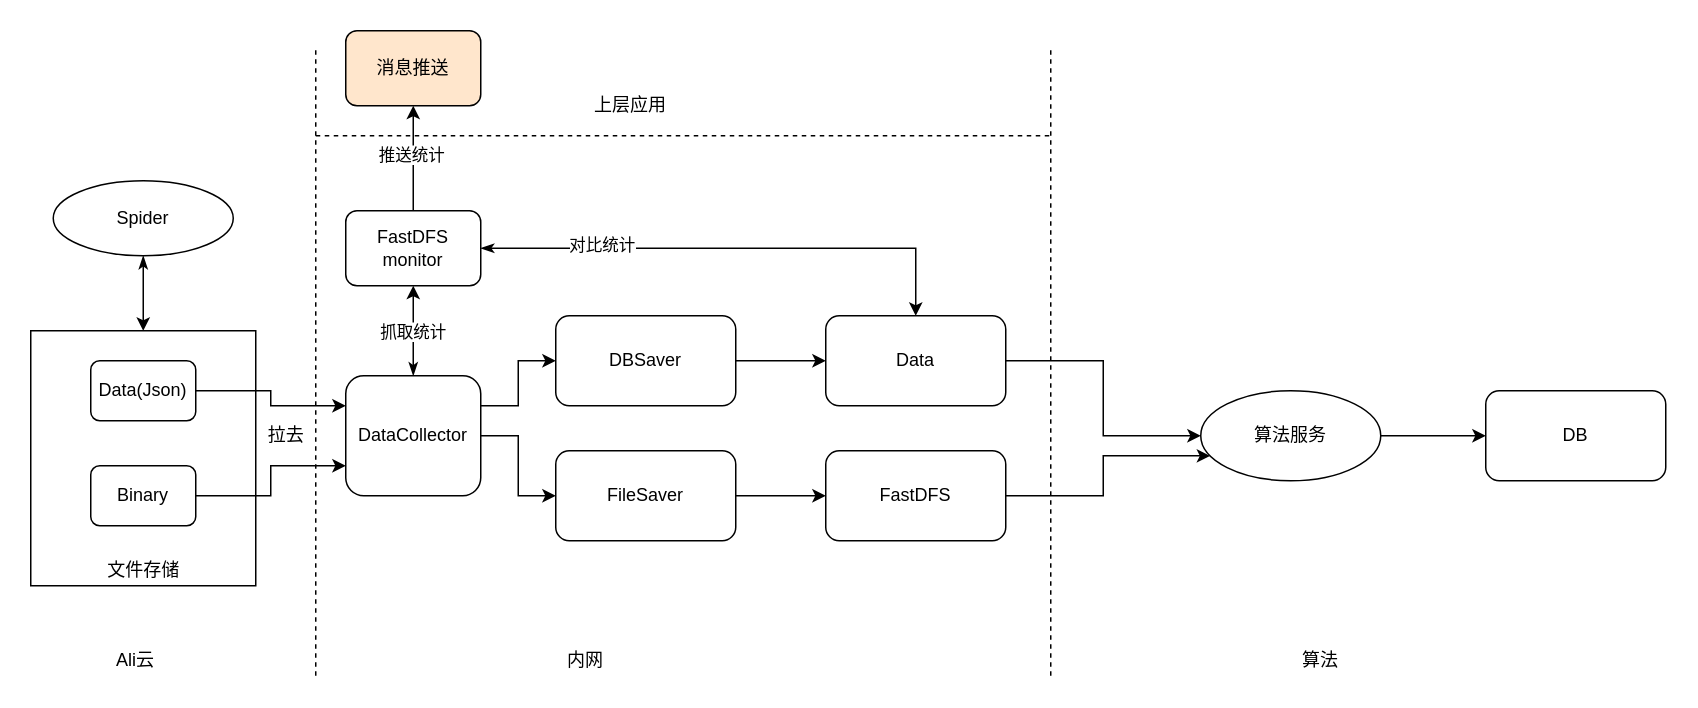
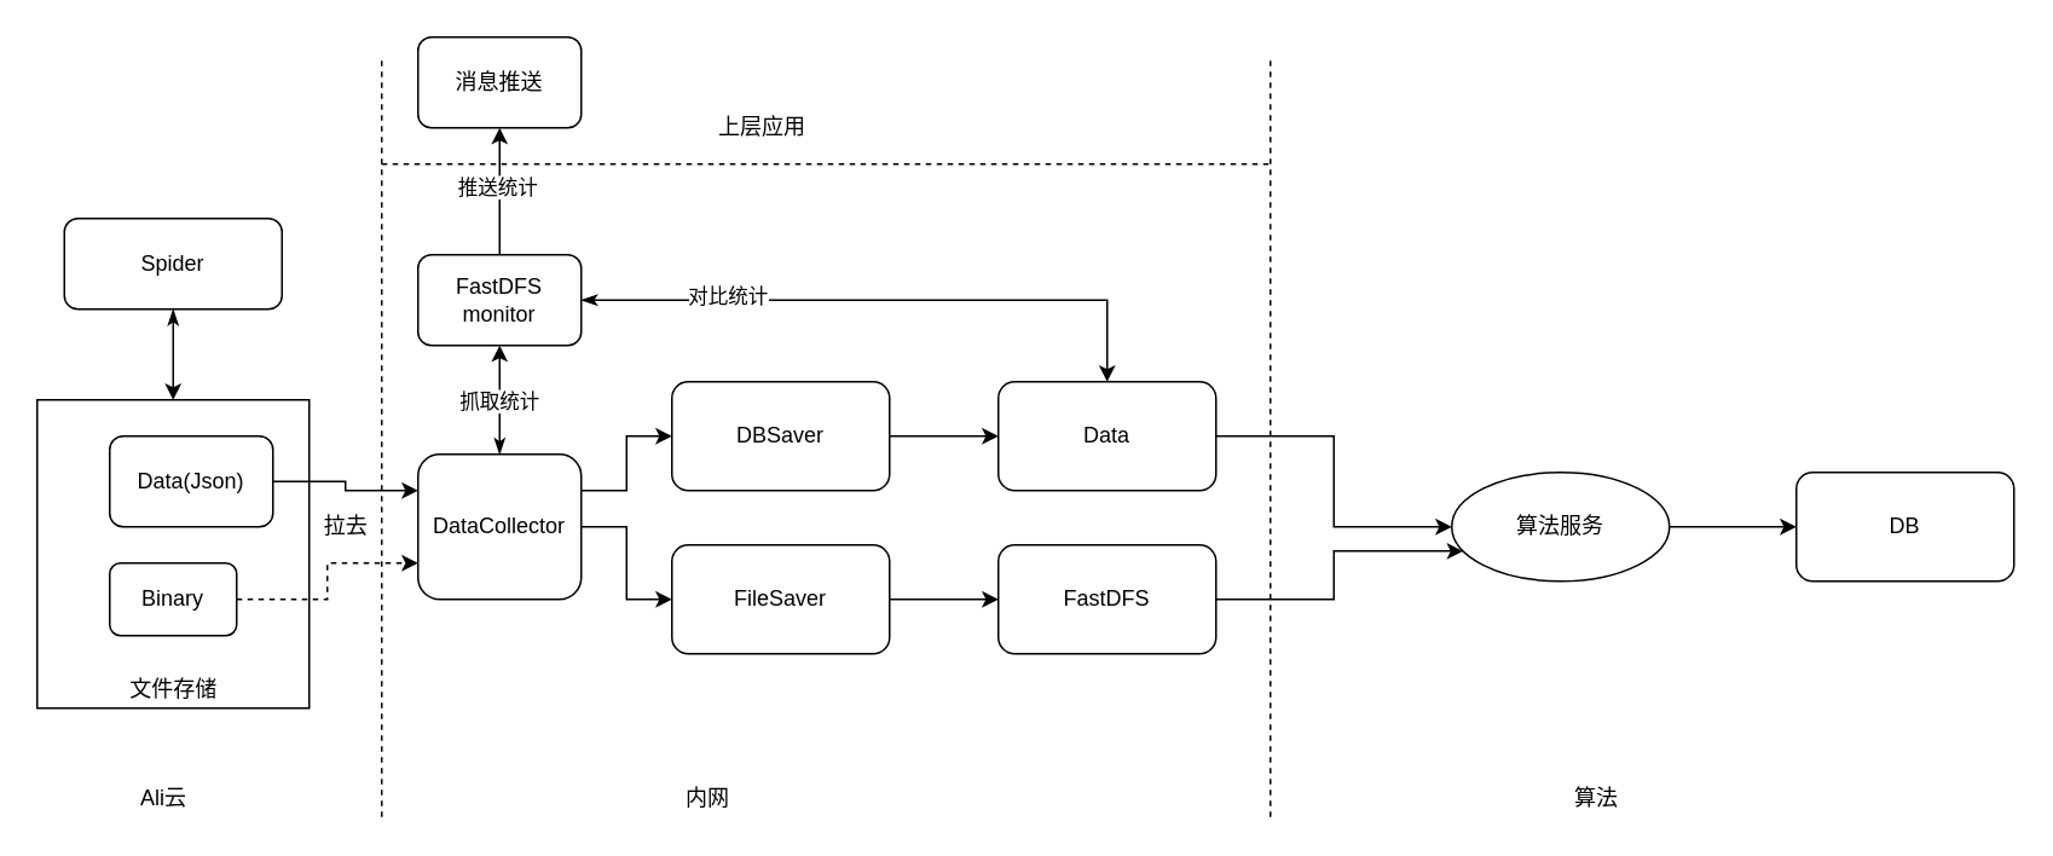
  <mxCell id="0" />
  <mxCell id="1" parent="0" />
  <mxCell id="2" value="" style="rounded=0;whiteSpace=wrap;html=1;" parent="1" vertex="1"><mxGeometry x="20" y="220" width="150" height="170" as="geometry" /></mxCell>
  <mxCell id="3" style="edgeStyle=orthogonalEdgeStyle;rounded=0;orthogonalLoop=1;jettySize=auto;html=1;entryX=0.5;entryY=0;entryDx=0;entryDy=0;startArrow=classicThin;startFill=1;" parent="1" source="4" target="2" edge="1"><mxGeometry relative="1" as="geometry" /></mxCell>
- <mxCell id="4" value="Spider" style="ellipse;whiteSpace=wrap;html=1;" parent="1" vertex="1"><mxGeometry x="35" y="120" width="120" height="50" as="geometry" /></mxCell>
+ <mxCell id="4" value="Spider" style="rounded=1;whiteSpace=wrap;html=1;" parent="1" vertex="1"><mxGeometry x="35" y="120" width="120" height="50" as="geometry" /></mxCell>
  <mxCell id="5" value="" style="endArrow=none;dashed=1;html=1;" parent="1" edge="1"><mxGeometry width="50" height="50" relative="1" as="geometry"><mxPoint x="210" y="450" as="sourcePoint" /><mxPoint x="210" y="30" as="targetPoint" /></mxGeometry></mxCell>
  <mxCell id="6" style="edgeStyle=orthogonalEdgeStyle;rounded=0;orthogonalLoop=1;jettySize=auto;html=1;entryX=0;entryY=0.25;entryDx=0;entryDy=0;" parent="1" source="7" target="18" edge="1"><mxGeometry relative="1" as="geometry" /></mxCell>
- <mxCell id="7" value="Data(Json)" style="rounded=1;whiteSpace=wrap;html=1;" parent="1" vertex="1"><mxGeometry x="60" y="240" width="70" height="40" as="geometry" /></mxCell>
- <mxCell id="8" style="edgeStyle=orthogonalEdgeStyle;rounded=0;orthogonalLoop=1;jettySize=auto;html=1;exitX=1;exitY=0.5;exitDx=0;exitDy=0;entryX=0;entryY=0.75;entryDx=0;entryDy=0;" parent="1" source="9" target="18" edge="1"><mxGeometry relative="1" as="geometry" /></mxCell>
+ <mxCell id="7" value="Data(Json)" style="rounded=1;whiteSpace=wrap;html=1;" parent="1" vertex="1"><mxGeometry x="60" y="240" width="90" height="50" as="geometry" /></mxCell>
+ <mxCell id="8" style="edgeStyle=orthogonalEdgeStyle;rounded=0;orthogonalLoop=1;jettySize=auto;html=1;exitX=1;exitY=0.5;exitDx=0;exitDy=0;entryX=0;entryY=0.75;entryDx=0;entryDy=0;dashed=1;" parent="1" source="9" target="18" edge="1"><mxGeometry relative="1" as="geometry" /></mxCell>
  <mxCell id="9" value="Binary" style="rounded=1;whiteSpace=wrap;html=1;" parent="1" vertex="1"><mxGeometry x="60" y="310" width="70" height="40" as="geometry" /></mxCell>
  <mxCell id="10" value="Ali云" style="text;html=1;strokeColor=none;fillColor=none;align=center;verticalAlign=middle;whiteSpace=wrap;rounded=0;" parent="1" vertex="1"><mxGeometry x="70" y="430" width="40" height="20" as="geometry" /></mxCell>
  <mxCell id="11" value="内网" style="text;html=1;strokeColor=none;fillColor=none;align=center;verticalAlign=middle;whiteSpace=wrap;rounded=0;" parent="1" vertex="1"><mxGeometry x="370" y="430" width="40" height="20" as="geometry" /></mxCell>
  <mxCell id="12" style="edgeStyle=orthogonalEdgeStyle;rounded=0;orthogonalLoop=1;jettySize=auto;html=1;exitX=1;exitY=0.5;exitDx=0;exitDy=0;entryX=0;entryY=0.75;entryDx=0;entryDy=0;" edge="1" parent="1" source="13" target="37"><mxGeometry relative="1" as="geometry" /></mxCell>
  <mxCell id="13" value="FastDFS" style="rounded=1;whiteSpace=wrap;html=1;" parent="1" vertex="1"><mxGeometry x="550" y="300" width="120" height="60" as="geometry" /></mxCell>
  <mxCell id="14" style="edgeStyle=orthogonalEdgeStyle;rounded=0;orthogonalLoop=1;jettySize=auto;html=1;exitX=1;exitY=0.25;exitDx=0;exitDy=0;entryX=0;entryY=0.5;entryDx=0;entryDy=0;" parent="1" source="18" target="22" edge="1"><mxGeometry relative="1" as="geometry" /></mxCell>
  <mxCell id="15" style="edgeStyle=orthogonalEdgeStyle;rounded=0;orthogonalLoop=1;jettySize=auto;html=1;" parent="1" source="18" target="24" edge="1"><mxGeometry relative="1" as="geometry" /></mxCell>
  <mxCell id="16" style="edgeStyle=orthogonalEdgeStyle;rounded=0;orthogonalLoop=1;jettySize=auto;html=1;exitX=0.5;exitY=0;exitDx=0;exitDy=0;entryX=0.5;entryY=1;entryDx=0;entryDy=0;startArrow=classicThin;startFill=1;" parent="1" source="18" target="30" edge="1"><mxGeometry relative="1" as="geometry" /></mxCell>
  <mxCell id="17" value="抓取统计" style="edgeLabel;html=1;align=center;verticalAlign=middle;resizable=0;points=[];" parent="16" vertex="1" connectable="0"><mxGeometry y="1" relative="1" as="geometry"><mxPoint as="offset" /></mxGeometry></mxCell>
  <mxCell id="18" value="DataCollector" style="rounded=1;whiteSpace=wrap;html=1;" parent="1" vertex="1"><mxGeometry x="230" y="250" width="90" height="80" as="geometry" /></mxCell>
  <mxCell id="19" style="edgeStyle=orthogonalEdgeStyle;rounded=0;orthogonalLoop=1;jettySize=auto;html=1;exitX=1;exitY=0.5;exitDx=0;exitDy=0;" edge="1" parent="1" source="20" target="37"><mxGeometry relative="1" as="geometry" /></mxCell>
  <mxCell id="20" value="Data" style="rounded=1;whiteSpace=wrap;html=1;" parent="1" vertex="1"><mxGeometry x="550" y="210" width="120" height="60" as="geometry" /></mxCell>
  <mxCell id="21" style="edgeStyle=orthogonalEdgeStyle;rounded=0;orthogonalLoop=1;jettySize=auto;html=1;exitX=1;exitY=0.5;exitDx=0;exitDy=0;" parent="1" source="22" target="20" edge="1"><mxGeometry relative="1" as="geometry" /></mxCell>
  <mxCell id="22" value="DBSaver" style="rounded=1;whiteSpace=wrap;html=1;" parent="1" vertex="1"><mxGeometry x="370" y="210" width="120" height="60" as="geometry" /></mxCell>
  <mxCell id="23" style="edgeStyle=orthogonalEdgeStyle;rounded=0;orthogonalLoop=1;jettySize=auto;html=1;exitX=1;exitY=0.5;exitDx=0;exitDy=0;entryX=0;entryY=0.5;entryDx=0;entryDy=0;" parent="1" source="24" target="13" edge="1"><mxGeometry relative="1" as="geometry" /></mxCell>
  <mxCell id="24" value="FileSaver" style="rounded=1;whiteSpace=wrap;html=1;" parent="1" vertex="1"><mxGeometry x="370" y="300" width="120" height="60" as="geometry" /></mxCell>
  <mxCell id="25" value="文件存储" style="text;html=1;strokeColor=none;fillColor=none;align=center;verticalAlign=middle;whiteSpace=wrap;rounded=0;" parent="1" vertex="1"><mxGeometry x="67.5" y="370" width="55" height="20" as="geometry" /></mxCell>
  <mxCell id="26" style="edgeStyle=orthogonalEdgeStyle;rounded=0;orthogonalLoop=1;jettySize=auto;html=1;exitX=1;exitY=0.5;exitDx=0;exitDy=0;startArrow=classicThin;startFill=1;" parent="1" source="30" target="20" edge="1"><mxGeometry relative="1" as="geometry" /></mxCell>
  <mxCell id="27" value="对比统计" style="edgeLabel;html=1;align=center;verticalAlign=middle;resizable=0;points=[];" parent="26" vertex="1" connectable="0"><mxGeometry x="-0.522" y="3" relative="1" as="geometry"><mxPoint as="offset" /></mxGeometry></mxCell>
  <mxCell id="28" style="edgeStyle=orthogonalEdgeStyle;rounded=0;orthogonalLoop=1;jettySize=auto;html=1;exitX=0.5;exitY=0;exitDx=0;exitDy=0;startArrow=none;startFill=0;" parent="1" source="30" target="31" edge="1"><mxGeometry relative="1" as="geometry" /></mxCell>
  <mxCell id="29" value="推送统计" style="edgeLabel;html=1;align=center;verticalAlign=middle;resizable=0;points=[];" parent="28" vertex="1" connectable="0"><mxGeometry x="0.086" y="2" relative="1" as="geometry"><mxPoint as="offset" /></mxGeometry></mxCell>
  <mxCell id="30" value="FastDFS monitor" style="rounded=1;whiteSpace=wrap;html=1;" parent="1" vertex="1"><mxGeometry x="230" y="140" width="90" height="50" as="geometry" /></mxCell>
- <mxCell id="31" value="消息推送" style="rounded=1;whiteSpace=wrap;html=1;fillColor=#ffe6cc;" parent="1" vertex="1"><mxGeometry x="230" y="20" width="90" height="50" as="geometry" /></mxCell>
+ <mxCell id="31" value="消息推送" style="rounded=1;whiteSpace=wrap;html=1;" parent="1" vertex="1"><mxGeometry x="230" y="20" width="90" height="50" as="geometry" /></mxCell>
  <mxCell id="32" value="" style="endArrow=none;dashed=1;html=1;" parent="1" edge="1"><mxGeometry width="50" height="50" relative="1" as="geometry"><mxPoint x="210" y="90" as="sourcePoint" /><mxPoint x="700" y="90" as="targetPoint" /></mxGeometry></mxCell>
  <mxCell id="33" value="上层应用" style="text;html=1;strokeColor=none;fillColor=none;align=center;verticalAlign=middle;whiteSpace=wrap;rounded=0;" parent="1" vertex="1"><mxGeometry x="370" y="60" width="100" height="20" as="geometry" /></mxCell>
  <mxCell id="34" value="拉去" style="text;html=1;align=center;verticalAlign=middle;resizable=0;points=[];autosize=1;" parent="1" vertex="1"><mxGeometry x="170" y="280" width="40" height="20" as="geometry" /></mxCell>
  <mxCell id="35" value="" style="endArrow=none;dashed=1;html=1;" edge="1" parent="1"><mxGeometry width="50" height="50" relative="1" as="geometry"><mxPoint x="700" y="450" as="sourcePoint" /><mxPoint x="700" y="30" as="targetPoint" /></mxGeometry></mxCell>
  <mxCell id="36" style="edgeStyle=orthogonalEdgeStyle;rounded=0;orthogonalLoop=1;jettySize=auto;html=1;exitX=1;exitY=0.5;exitDx=0;exitDy=0;" edge="1" parent="1" source="37"><mxGeometry relative="1" as="geometry"><mxPoint x="990" y="290" as="targetPoint" /></mxGeometry></mxCell>
  <mxCell id="37" value="算法服务" style="ellipse;whiteSpace=wrap;html=1;" vertex="1" parent="1"><mxGeometry x="800" y="260" width="120" height="60" as="geometry" /></mxCell>
  <mxCell id="38" value="算法" style="text;html=1;strokeColor=none;fillColor=none;align=center;verticalAlign=middle;whiteSpace=wrap;rounded=0;" vertex="1" parent="1"><mxGeometry x="860" y="430" width="40" height="20" as="geometry" /></mxCell>
  <mxCell id="39" value="DB" style="rounded=1;whiteSpace=wrap;html=1;" vertex="1" parent="1"><mxGeometry x="990" y="260" width="120" height="60" as="geometry" /></mxCell>
